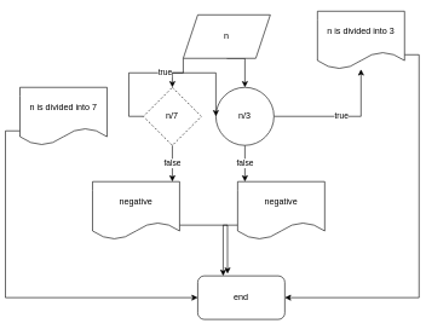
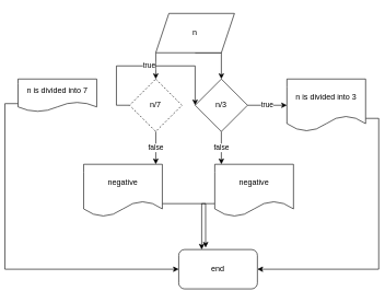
  <mxCell id="0" />
  <mxCell id="1" parent="0" />
  <mxCell id="2" style="edgeStyle=orthogonalEdgeStyle;rounded=0;orthogonalLoop=1;jettySize=auto;html=1;exitX=0.5;exitY=1;exitDx=0;exitDy=0;" edge="1" parent="1" source="4" target="7"><mxGeometry relative="1" as="geometry"><Array as="points"><mxPoint x="330" y="80" /></Array></mxGeometry></mxCell>
  <mxCell id="3" style="edgeStyle=orthogonalEdgeStyle;rounded=0;orthogonalLoop=1;jettySize=auto;html=1;exitX=0;exitY=1;exitDx=0;exitDy=0;entryX=0.5;entryY=0;entryDx=0;entryDy=0;" edge="1" parent="1" source="4" target="10"><mxGeometry relative="1" as="geometry" /></mxCell>
- <mxCell id="4" value="n" style="shape=parallelogram;perimeter=parallelogramPerimeter;whiteSpace=wrap;html=1;fixedSize=1;" vertex="1" parent="1"><mxGeometry x="245" y="20" width="120" height="60" as="geometry" /></mxCell>
+ <mxCell id="4" value="n" style="shape=parallelogram;perimeter=parallelogramPerimeter;whiteSpace=wrap;html=1;fixedSize=1;" vertex="1" parent="1"><mxGeometry x="230" y="20" width="120" height="60" as="geometry" /></mxCell>
  <mxCell id="5" value="true" style="edgeStyle=orthogonalEdgeStyle;rounded=0;orthogonalLoop=1;jettySize=auto;html=1;exitX=1;exitY=0.5;exitDx=0;exitDy=0;" edge="1" parent="1" source="7" target="12"><mxGeometry relative="1" as="geometry" /></mxCell>
  <mxCell id="6" value="false" style="edgeStyle=orthogonalEdgeStyle;rounded=0;orthogonalLoop=1;jettySize=auto;html=1;exitX=0.5;exitY=1;exitDx=0;exitDy=0;" edge="1" parent="1" source="7"><mxGeometry relative="1" as="geometry"><mxPoint x="330" y="250" as="targetPoint" /></mxGeometry></mxCell>
- <mxCell id="7" value="n/3" style="ellipse;whiteSpace=wrap;html=1;" vertex="1" parent="1"><mxGeometry x="290" y="120" width="80" height="80" as="geometry" /></mxCell>
+ <mxCell id="7" value="n/3" style="rhombus;whiteSpace=wrap;html=1;" vertex="1" parent="1"><mxGeometry x="290" y="120" width="80" height="80" as="geometry" /></mxCell>
  <mxCell id="8" value="true" style="edgeStyle=orthogonalEdgeStyle;rounded=0;orthogonalLoop=1;jettySize=auto;html=1;exitX=0;exitY=0.5;exitDx=0;exitDy=0;" edge="1" parent="1" source="10" target="7"><mxGeometry relative="1" as="geometry" /></mxCell>
  <mxCell id="9" value="false" style="edgeStyle=orthogonalEdgeStyle;rounded=0;orthogonalLoop=1;jettySize=auto;html=1;exitX=0.5;exitY=1;exitDx=0;exitDy=0;" edge="1" parent="1" source="10"><mxGeometry relative="1" as="geometry"><mxPoint x="230" y="250" as="targetPoint" /></mxGeometry></mxCell>
  <mxCell id="10" value="n/7" style="rhombus;whiteSpace=wrap;html=1;dashed=1;" vertex="1" parent="1"><mxGeometry x="190" y="120" width="80" height="80" as="geometry" /></mxCell>
  <mxCell id="11" style="edgeStyle=orthogonalEdgeStyle;rounded=0;orthogonalLoop=1;jettySize=auto;html=1;exitX=1;exitY=0.75;exitDx=0;exitDy=0;entryX=1;entryY=0.5;entryDx=0;entryDy=0;" edge="1" parent="1" source="12" target="19"><mxGeometry relative="1" as="geometry" /></mxCell>
- <mxCell id="12" value="n is divided into 3" style="shape=document;whiteSpace=wrap;html=1;boundedLbl=1;" vertex="1" parent="1"><mxGeometry x="430" y="15" width="120" height="80" as="geometry" /></mxCell>
+ <mxCell id="12" value="n is divided into 3" style="shape=document;whiteSpace=wrap;html=1;boundedLbl=1;" vertex="1" parent="1"><mxGeometry x="430" y="120" width="120" height="80" as="geometry" /></mxCell>
  <mxCell id="13" style="edgeStyle=orthogonalEdgeStyle;rounded=0;orthogonalLoop=1;jettySize=auto;html=1;exitX=0;exitY=0.75;exitDx=0;exitDy=0;entryX=0;entryY=0.5;entryDx=0;entryDy=0;" edge="1" parent="1" source="14" target="19"><mxGeometry relative="1" as="geometry" /></mxCell>
- <mxCell id="14" value="n is divided into 7" style="shape=document;whiteSpace=wrap;html=1;boundedLbl=1;" vertex="1" parent="1"><mxGeometry x="20" y="120" width="120" height="80" as="geometry" /></mxCell>
+ <mxCell id="14" value="n is divided into 7" style="shape=document;whiteSpace=wrap;html=1;boundedLbl=1;" vertex="1" parent="1"><mxGeometry x="20" y="120" width="120" height="50" as="geometry" /></mxCell>
  <mxCell id="15" style="edgeStyle=orthogonalEdgeStyle;rounded=0;orthogonalLoop=1;jettySize=auto;html=1;exitX=1;exitY=0.75;exitDx=0;exitDy=0;entryX=0.342;entryY=-0.05;entryDx=0;entryDy=0;entryPerimeter=0;" edge="1" parent="1" source="16" target="19"><mxGeometry relative="1" as="geometry" /></mxCell>
  <mxCell id="16" value="negative" style="shape=document;whiteSpace=wrap;html=1;boundedLbl=1;" vertex="1" parent="1"><mxGeometry x="120" y="250" width="120" height="80" as="geometry" /></mxCell>
  <mxCell id="17" style="edgeStyle=orthogonalEdgeStyle;rounded=0;orthogonalLoop=1;jettySize=auto;html=1;exitX=0;exitY=0.75;exitDx=0;exitDy=0;" edge="1" parent="1" source="18" target="19"><mxGeometry relative="1" as="geometry"><Array as="points"><mxPoint x="300" y="310" /></Array></mxGeometry></mxCell>
  <mxCell id="18" value="negative" style="shape=document;whiteSpace=wrap;html=1;boundedLbl=1;" vertex="1" parent="1"><mxGeometry x="320" y="250" width="120" height="80" as="geometry" /></mxCell>
  <mxCell id="19" value="end" style="rounded=1;whiteSpace=wrap;html=1;" vertex="1" parent="1"><mxGeometry x="265" y="380" width="120" height="60" as="geometry" /></mxCell>
